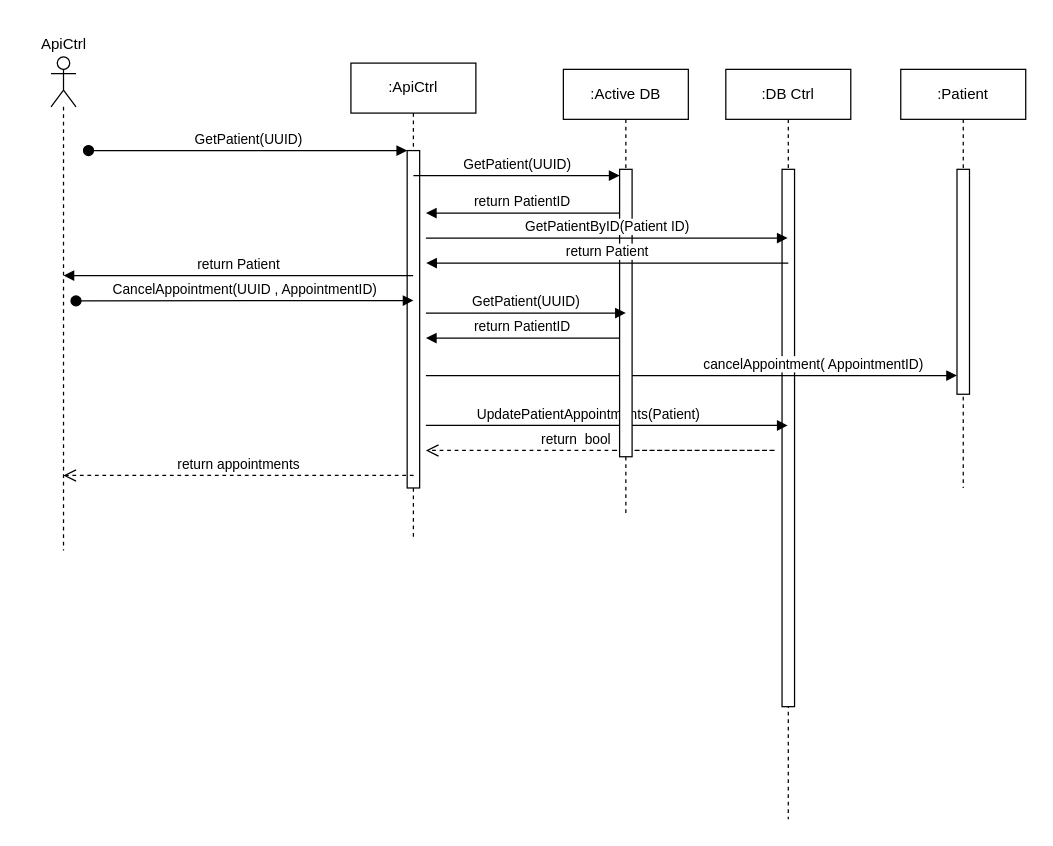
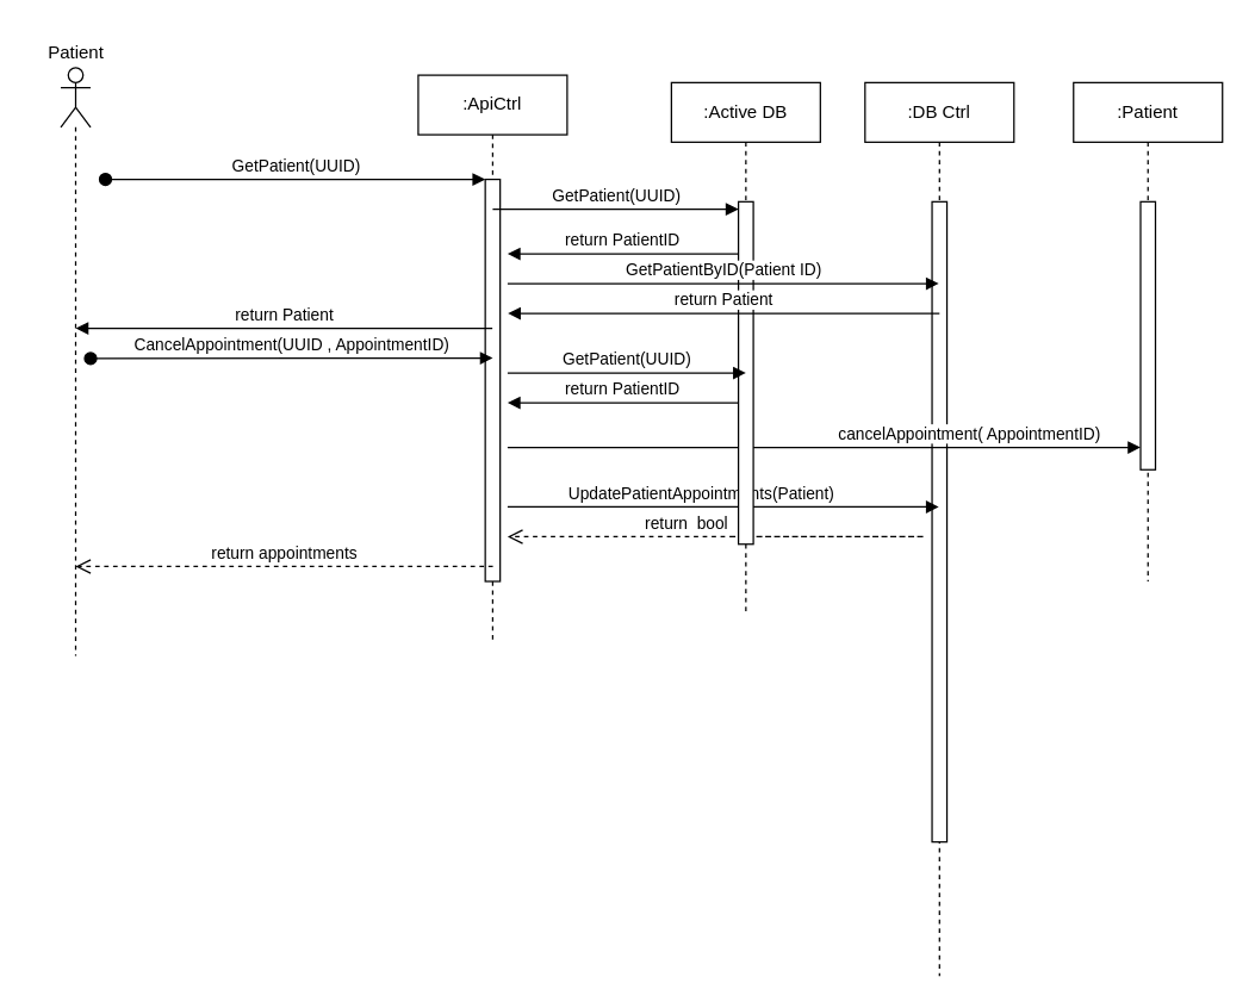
  <mxCell id="0" />
  <mxCell id="1" parent="0" />
  <mxCell id="2" value=":ApiCtrl" style="shape=umlLifeline;perimeter=lifelinePerimeter;whiteSpace=wrap;html=1;container=0;dropTarget=0;collapsible=0;recursiveResize=0;outlineConnect=0;portConstraint=eastwest;newEdgeStyle={&quot;edgeStyle&quot;:&quot;elbowEdgeStyle&quot;,&quot;elbow&quot;:&quot;vertical&quot;,&quot;curved&quot;:0,&quot;rounded&quot;:0};" vertex="1" parent="1"><mxGeometry x="280" y="50" width="100" height="380" as="geometry" /></mxCell>
  <mxCell id="3" value="" style="html=1;points=[];perimeter=orthogonalPerimeter;outlineConnect=0;targetShapes=umlLifeline;portConstraint=eastwest;newEdgeStyle={&quot;edgeStyle&quot;:&quot;elbowEdgeStyle&quot;,&quot;elbow&quot;:&quot;vertical&quot;,&quot;curved&quot;:0,&quot;rounded&quot;:0};" vertex="1" parent="2"><mxGeometry x="45" y="70" width="10" height="270" as="geometry" /></mxCell>
  <mxCell id="4" value="GetPatient(UUID)" style="html=1;verticalAlign=bottom;startArrow=oval;endArrow=block;startSize=8;edgeStyle=elbowEdgeStyle;elbow=vertical;curved=0;rounded=0;" edge="1" parent="2" target="3"><mxGeometry relative="1" as="geometry"><mxPoint x="-210" y="70" as="sourcePoint" /></mxGeometry></mxCell>
  <mxCell id="5" value=":DB Ctrl" style="shape=umlLifeline;perimeter=lifelinePerimeter;whiteSpace=wrap;html=1;container=0;dropTarget=0;collapsible=0;recursiveResize=0;outlineConnect=0;portConstraint=eastwest;newEdgeStyle={&quot;edgeStyle&quot;:&quot;elbowEdgeStyle&quot;,&quot;elbow&quot;:&quot;vertical&quot;,&quot;curved&quot;:0,&quot;rounded&quot;:0};" vertex="1" parent="1"><mxGeometry x="580" y="55" width="100" height="600" as="geometry" /></mxCell>
  <mxCell id="6" value="" style="html=1;points=[];perimeter=orthogonalPerimeter;outlineConnect=0;targetShapes=umlLifeline;portConstraint=eastwest;newEdgeStyle={&quot;edgeStyle&quot;:&quot;elbowEdgeStyle&quot;,&quot;elbow&quot;:&quot;vertical&quot;,&quot;curved&quot;:0,&quot;rounded&quot;:0};" vertex="1" parent="5"><mxGeometry x="45" y="80" width="10" height="430" as="geometry" /></mxCell>
  <mxCell id="7" value="" style="shape=umlLifeline;perimeter=lifelinePerimeter;whiteSpace=wrap;html=1;container=1;dropTarget=0;collapsible=0;recursiveResize=0;outlineConnect=0;portConstraint=eastwest;newEdgeStyle={&quot;curved&quot;:0,&quot;rounded&quot;:0};participant=umlActor;" vertex="1" parent="1"><mxGeometry x="40" y="45" width="20" height="395" as="geometry" /></mxCell>
- <mxCell id="8" value="ApiCtrl" style="text;html=1;align=center;verticalAlign=middle;resizable=0;points=[];autosize=1;strokeColor=none;fillColor=none;" vertex="1" parent="1"><mxGeometry x="20" y="20" width="60" height="30" as="geometry" /></mxCell>
+ <mxCell id="8" value="Patient" style="text;html=1;align=center;verticalAlign=middle;resizable=0;points=[];autosize=1;strokeColor=none;fillColor=none;" vertex="1" parent="1"><mxGeometry x="20" y="20" width="60" height="30" as="geometry" /></mxCell>
  <mxCell id="9" value=":Patient" style="shape=umlLifeline;perimeter=lifelinePerimeter;whiteSpace=wrap;html=1;container=0;dropTarget=0;collapsible=0;recursiveResize=0;outlineConnect=0;portConstraint=eastwest;newEdgeStyle={&quot;edgeStyle&quot;:&quot;elbowEdgeStyle&quot;,&quot;elbow&quot;:&quot;vertical&quot;,&quot;curved&quot;:0,&quot;rounded&quot;:0};" vertex="1" parent="1"><mxGeometry x="720" y="55" width="100" height="335" as="geometry" /></mxCell>
  <mxCell id="10" value="" style="html=1;points=[];perimeter=orthogonalPerimeter;outlineConnect=0;targetShapes=umlLifeline;portConstraint=eastwest;newEdgeStyle={&quot;edgeStyle&quot;:&quot;elbowEdgeStyle&quot;,&quot;elbow&quot;:&quot;vertical&quot;,&quot;curved&quot;:0,&quot;rounded&quot;:0};" vertex="1" parent="9"><mxGeometry x="45" y="80" width="10" height="180" as="geometry" /></mxCell>
  <mxCell id="11" value="return appointments" style="html=1;verticalAlign=bottom;endArrow=open;dashed=1;endSize=8;edgeStyle=elbowEdgeStyle;elbow=vertical;curved=0;rounded=0;" edge="1" parent="1"><mxGeometry x="-0.0" relative="1" as="geometry"><mxPoint x="49.929" y="380" as="targetPoint" /><Array as="points"><mxPoint x="285.12" y="380" /></Array><mxPoint x="330.12" y="380" as="sourcePoint" /><mxPoint as="offset" /></mxGeometry></mxCell>
  <mxCell id="12" value="GetPatient(UUID)" style="html=1;verticalAlign=bottom;endArrow=block;edgeStyle=elbowEdgeStyle;elbow=vertical;curved=0;rounded=0;" edge="1" parent="1" target="18"><mxGeometry relative="1" as="geometry"><mxPoint x="330" y="140" as="sourcePoint" /><Array as="points"><mxPoint x="415" y="140" /></Array><mxPoint x="629.5" y="140" as="targetPoint" /></mxGeometry></mxCell>
  <mxCell id="13" value="cancelAppointment( AppointmentID)" style="html=1;verticalAlign=bottom;endArrow=block;edgeStyle=elbowEdgeStyle;elbow=vertical;curved=0;rounded=0;" edge="1" parent="1" target="10"><mxGeometry x="0.459" relative="1" as="geometry"><mxPoint x="340" y="300" as="sourcePoint" /><Array as="points"><mxPoint x="435" y="300" /></Array><mxPoint x="779.5" y="300" as="targetPoint" /><mxPoint as="offset" /></mxGeometry></mxCell>
  <mxCell id="14" value="UpdatePatientAppointments(Patient)" style="html=1;verticalAlign=bottom;endArrow=block;edgeStyle=elbowEdgeStyle;elbow=vertical;curved=0;rounded=0;" edge="1" parent="1" target="5"><mxGeometry x="-0.102" relative="1" as="geometry"><mxPoint x="340" y="340" as="sourcePoint" /><Array as="points"><mxPoint x="425" y="340" /></Array><mxPoint x="529.5" y="340" as="targetPoint" /><mxPoint as="offset" /></mxGeometry></mxCell>
  <mxCell id="15" value="return PatientID" style="html=1;verticalAlign=bottom;endArrow=block;edgeStyle=elbowEdgeStyle;elbow=vertical;curved=0;rounded=0;" edge="1" parent="1" source="18"><mxGeometry relative="1" as="geometry"><mxPoint x="520" y="170" as="sourcePoint" /><Array as="points"><mxPoint x="430" y="170" /></Array><mxPoint x="340" y="170" as="targetPoint" /></mxGeometry></mxCell>
  <mxCell id="16" value="return&amp;nbsp; bool" style="html=1;verticalAlign=bottom;endArrow=open;dashed=1;endSize=8;edgeStyle=elbowEdgeStyle;elbow=vertical;curved=0;rounded=0;" edge="1" parent="1"><mxGeometry x="0.415" relative="1" as="geometry"><mxPoint x="340" y="360" as="targetPoint" /><Array as="points"><mxPoint x="620" y="360" /></Array><mxPoint x="490" y="360" as="sourcePoint" /><mxPoint as="offset" /></mxGeometry></mxCell>
  <mxCell id="17" value=":Active DB" style="shape=umlLifeline;perimeter=lifelinePerimeter;whiteSpace=wrap;html=1;container=0;dropTarget=0;collapsible=0;recursiveResize=0;outlineConnect=0;portConstraint=eastwest;newEdgeStyle={&quot;edgeStyle&quot;:&quot;elbowEdgeStyle&quot;,&quot;elbow&quot;:&quot;vertical&quot;,&quot;curved&quot;:0,&quot;rounded&quot;:0};" vertex="1" parent="1"><mxGeometry x="450" y="55" width="100" height="355" as="geometry" /></mxCell>
  <mxCell id="18" value="" style="html=1;points=[];perimeter=orthogonalPerimeter;outlineConnect=0;targetShapes=umlLifeline;portConstraint=eastwest;newEdgeStyle={&quot;edgeStyle&quot;:&quot;elbowEdgeStyle&quot;,&quot;elbow&quot;:&quot;vertical&quot;,&quot;curved&quot;:0,&quot;rounded&quot;:0};" vertex="1" parent="17"><mxGeometry x="45" y="80" width="10" height="230" as="geometry" /></mxCell>
  <mxCell id="19" value="return Patient" style="html=1;verticalAlign=bottom;endArrow=block;edgeStyle=elbowEdgeStyle;elbow=vertical;curved=0;rounded=0;" edge="1" parent="1"><mxGeometry relative="1" as="geometry"><mxPoint x="630" y="210" as="sourcePoint" /><Array as="points"><mxPoint x="540.29" y="210" /></Array><mxPoint x="340.219" y="210" as="targetPoint" /></mxGeometry></mxCell>
  <mxCell id="20" value="CancelAppointment(UUID , AppointmentID)" style="html=1;verticalAlign=bottom;startArrow=oval;endArrow=block;startSize=8;edgeStyle=elbowEdgeStyle;elbow=vertical;curved=0;rounded=0;" edge="1" parent="1"><mxGeometry relative="1" as="geometry"><mxPoint x="59.999" y="240.286" as="sourcePoint" /><mxPoint x="330.07" y="240" as="targetPoint" /></mxGeometry></mxCell>
  <mxCell id="21" value="GetPatient(UUID)" style="html=1;verticalAlign=bottom;endArrow=block;edgeStyle=elbowEdgeStyle;elbow=vertical;curved=0;rounded=0;" edge="1" parent="1"><mxGeometry relative="1" as="geometry"><mxPoint x="340" y="250" as="sourcePoint" /><Array as="points"><mxPoint x="425" y="250" /></Array><mxPoint x="500" y="250" as="targetPoint" /></mxGeometry></mxCell>
  <mxCell id="22" value="return PatientID" style="html=1;verticalAlign=bottom;endArrow=block;edgeStyle=elbowEdgeStyle;elbow=vertical;curved=0;rounded=0;" edge="1" parent="1" source="18"><mxGeometry relative="1" as="geometry"><mxPoint x="639.5" y="270" as="sourcePoint" /><Array as="points"><mxPoint x="430" y="270" /></Array><mxPoint x="340" y="270" as="targetPoint" /></mxGeometry></mxCell>
  <mxCell id="23" value="GetPatientByID(Patient ID)" style="html=1;verticalAlign=bottom;endArrow=block;edgeStyle=elbowEdgeStyle;elbow=vertical;curved=0;rounded=0;" edge="1" parent="1" target="5"><mxGeometry relative="1" as="geometry"><mxPoint x="340" y="190" as="sourcePoint" /><Array as="points"><mxPoint x="425" y="190" /></Array><mxPoint x="505" y="190" as="targetPoint" /></mxGeometry></mxCell>
  <mxCell id="24" value="return Patient" style="html=1;verticalAlign=bottom;endArrow=block;edgeStyle=elbowEdgeStyle;elbow=vertical;curved=0;rounded=0;" edge="1" parent="1"><mxGeometry relative="1" as="geometry"><mxPoint x="329.78" y="220" as="sourcePoint" /><Array as="points"><mxPoint x="240.07" y="220" /></Array><mxPoint x="50" y="220" as="targetPoint" /></mxGeometry></mxCell>
